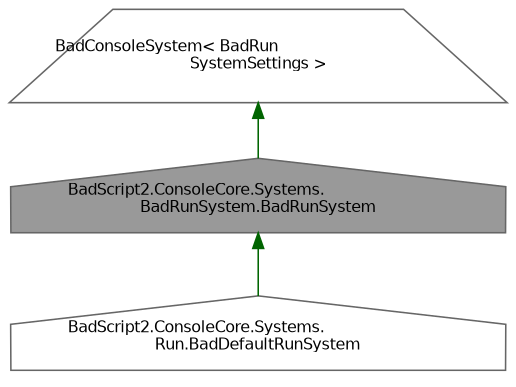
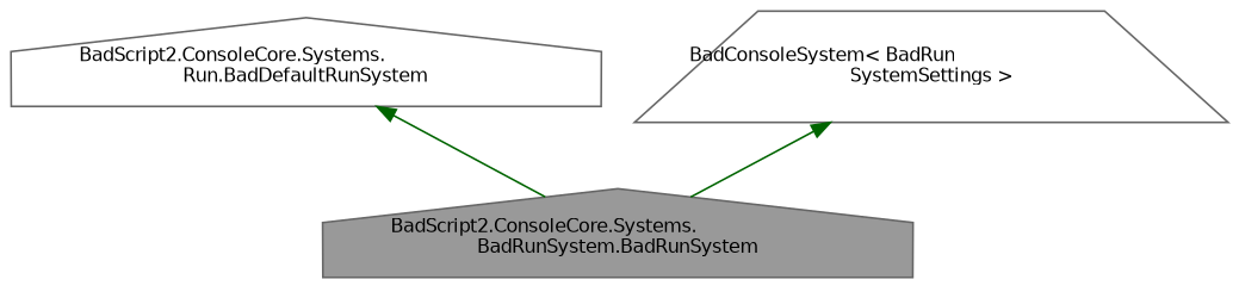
  digraph {
    node [color=gray40 fillcolor=white fontname=Helvetica fontsize=10 shape=house style=filled]
    edge [color=darkgreen dir=back fontname=Helvetica fontsize=10 labelfontname=Helvetica labelfontsize=10 style=solid]
    n1 [fillcolor=grey60 fontcolor=black height=0.2 label="BadScript2.ConsoleCore.Systems.\lBadRunSystem.BadRunSystem" width=0.4]
    n2 [height=0.2 label="BadScript2.ConsoleCore.Systems.\lRun.BadDefaultRunSystem" width=0.4]
    n3 [height=0.2 label="BadConsoleSystem\< BadRun\lSystemSettings \>" shape=trapezium width=0.4]
-   n1 -> n2
+   n2 -> n1
    n3 -> n1
  }
